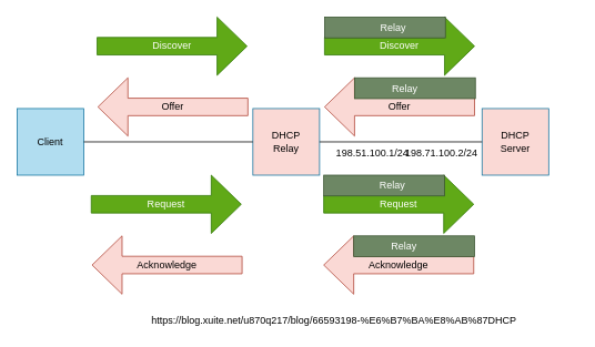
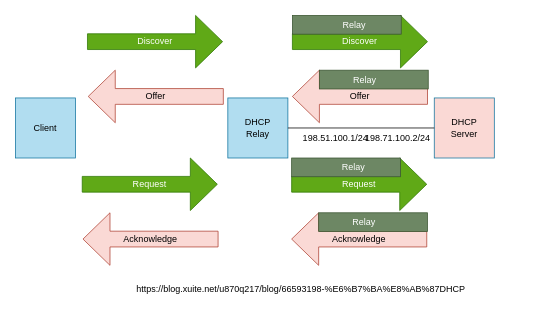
  <mxCell id="0" />
  <mxCell id="1" parent="0" />
  <mxCell id="2" value="Client" style="whiteSpace=wrap;html=1;aspect=fixed;fillColor=#b1ddf0;strokeColor=#10739e;" parent="1" vertex="1"><mxGeometry x="20" y="130" width="80" height="80" as="geometry" /></mxCell>
- <mxCell id="3" value="DHCP&lt;br&gt;Relay" style="whiteSpace=wrap;html=1;aspect=fixed;fillColor=#fad9d5;strokeColor=#10739e;" parent="1" vertex="1"><mxGeometry x="303" y="130" width="80" height="80" as="geometry" /></mxCell>
+ <mxCell id="3" value="DHCP&lt;br&gt;Relay" style="whiteSpace=wrap;html=1;aspect=fixed;fillColor=#b1ddf0;strokeColor=#10739e;" parent="1" vertex="1"><mxGeometry x="303" y="130" width="80" height="80" as="geometry" /></mxCell>
  <mxCell id="4" value="DHCP&lt;br&gt;Server" style="whiteSpace=wrap;html=1;aspect=fixed;fillColor=#fad9d5;strokeColor=#10739e;" parent="1" vertex="1"><mxGeometry x="578" y="130" width="80" height="80" as="geometry" /></mxCell>
  <mxCell id="5" value="198.51.100.1/24" style="text;html=1;strokeColor=none;fillColor=none;align=center;verticalAlign=middle;whiteSpace=wrap;rounded=0;" parent="1" vertex="1"><mxGeometry x="408" y="174" width="77" height="20" as="geometry" /></mxCell>
  <mxCell id="6" value="" style="endArrow=none;html=1;entryX=0;entryY=0.5;entryDx=0;entryDy=0;exitX=1;exitY=0.5;exitDx=0;exitDy=0;" parent="1" source="3" target="4" edge="1"><mxGeometry width="50" height="50" relative="1" as="geometry"><mxPoint x="365" y="264" as="sourcePoint" /><mxPoint x="415" y="214" as="targetPoint" /></mxGeometry></mxCell>
- <mxCell id="7" value="" style="endArrow=none;html=1;exitX=1;exitY=0.5;exitDx=0;exitDy=0;" parent="1" source="2" target="3" edge="1"><mxGeometry width="50" height="50" relative="1" as="geometry"><mxPoint x="365" y="264" as="sourcePoint" /><mxPoint x="415" y="214" as="targetPoint" /></mxGeometry></mxCell>
  <mxCell id="8" value="198.71.100.2/24" style="text;html=1;strokeColor=none;fillColor=none;align=center;verticalAlign=middle;whiteSpace=wrap;rounded=0;" parent="1" vertex="1"><mxGeometry x="491" y="174" width="77" height="20" as="geometry" /></mxCell>
  <mxCell id="9" value="Discover" style="shape=singleArrow;whiteSpace=wrap;html=1;rotation=0;fillColor=#60a917;strokeColor=#2D7600;fontColor=#ffffff;" parent="1" vertex="1"><mxGeometry x="116" y="20" width="180" height="70" as="geometry" /></mxCell>
  <mxCell id="10" value="Offer" style="shape=singleArrow;direction=west;whiteSpace=wrap;html=1;fillColor=#fad9d5;strokeColor=#ae4132;" parent="1" vertex="1"><mxGeometry x="117" y="93" width="180" height="70" as="geometry" /></mxCell>
  <mxCell id="11" value="Discover" style="shape=singleArrow;whiteSpace=wrap;html=1;rotation=0;fillColor=#60a917;strokeColor=#2D7600;fontColor=#ffffff;" parent="1" vertex="1"><mxGeometry x="389" y="20" width="180" height="70" as="geometry" /></mxCell>
  <mxCell id="12" value="Offer" style="shape=singleArrow;direction=west;whiteSpace=wrap;html=1;fillColor=#fad9d5;strokeColor=#ae4132;" parent="1" vertex="1"><mxGeometry x="389" y="93" width="180" height="70" as="geometry" /></mxCell>
  <mxCell id="13" value="&amp;nbsp;&amp;nbsp;&amp;nbsp;&amp;nbsp;&amp;nbsp; Relay" style="rounded=0;whiteSpace=wrap;html=1;fillColor=#6d8764;strokeColor=#3A5431;fontColor=#ffffff;" parent="1" vertex="1"><mxGeometry x="389" y="20" width="145" height="25" as="geometry" /></mxCell>
  <mxCell id="14" value="&lt;div align=&quot;left&quot;&gt;&amp;nbsp;&amp;nbsp;&amp;nbsp;&amp;nbsp;&amp;nbsp;&amp;nbsp;&amp;nbsp;&amp;nbsp;&amp;nbsp;&amp;nbsp;&amp;nbsp;&amp;nbsp; Relay&lt;/div&gt;" style="rounded=0;whiteSpace=wrap;html=1;fillColor=#6d8764;align=left;strokeColor=#3A5431;fontColor=#ffffff;" parent="1" vertex="1"><mxGeometry x="425" y="93" width="145" height="25" as="geometry" /></mxCell>
  <mxCell id="15" value="Request" style="shape=singleArrow;whiteSpace=wrap;html=1;rotation=0;fillColor=#60a917;strokeColor=#2D7600;fontColor=#ffffff;" parent="1" vertex="1"><mxGeometry x="109" y="210" width="180" height="70" as="geometry" /></mxCell>
  <mxCell id="16" value="Acknowledge" style="shape=singleArrow;direction=west;whiteSpace=wrap;html=1;fillColor=#fad9d5;strokeColor=#ae4132;" parent="1" vertex="1"><mxGeometry x="110" y="283" width="180" height="70" as="geometry" /></mxCell>
  <mxCell id="17" value="Request" style="shape=singleArrow;whiteSpace=wrap;html=1;rotation=0;fillColor=#60a917;strokeColor=#2D7600;fontColor=#ffffff;" parent="1" vertex="1"><mxGeometry x="388" y="210" width="180" height="70" as="geometry" /></mxCell>
  <mxCell id="18" value="Acknowledge" style="shape=singleArrow;direction=west;whiteSpace=wrap;html=1;fillColor=#fad9d5;strokeColor=#ae4132;" parent="1" vertex="1"><mxGeometry x="388" y="283" width="180" height="70" as="geometry" /></mxCell>
  <mxCell id="19" value="&amp;nbsp;&amp;nbsp;&amp;nbsp;&amp;nbsp;&amp;nbsp; Relay" style="rounded=0;whiteSpace=wrap;html=1;fillColor=#6d8764;strokeColor=#3A5431;fontColor=#ffffff;" parent="1" vertex="1"><mxGeometry x="388" y="210" width="145" height="25" as="geometry" /></mxCell>
  <mxCell id="20" value="&lt;div align=&quot;left&quot;&gt;&amp;nbsp;&amp;nbsp;&amp;nbsp;&amp;nbsp;&amp;nbsp;&amp;nbsp;&amp;nbsp;&amp;nbsp;&amp;nbsp;&amp;nbsp;&amp;nbsp;&amp;nbsp; Relay&lt;/div&gt;" style="rounded=0;whiteSpace=wrap;html=1;fillColor=#6d8764;align=left;strokeColor=#3A5431;fontColor=#ffffff;" parent="1" vertex="1"><mxGeometry x="424" y="283" width="145" height="25" as="geometry" /></mxCell>
  <mxCell id="21" value="https://blog.xuite.net/u870q217/blog/66593198-%E6%B7%BA%E8%AB%87DHCP" style="text;html=1;strokeColor=none;fillColor=none;align=center;verticalAlign=middle;whiteSpace=wrap;rounded=0;" vertex="1" parent="1"><mxGeometry x="109" y="375" width="583" height="20" as="geometry" /></mxCell>
